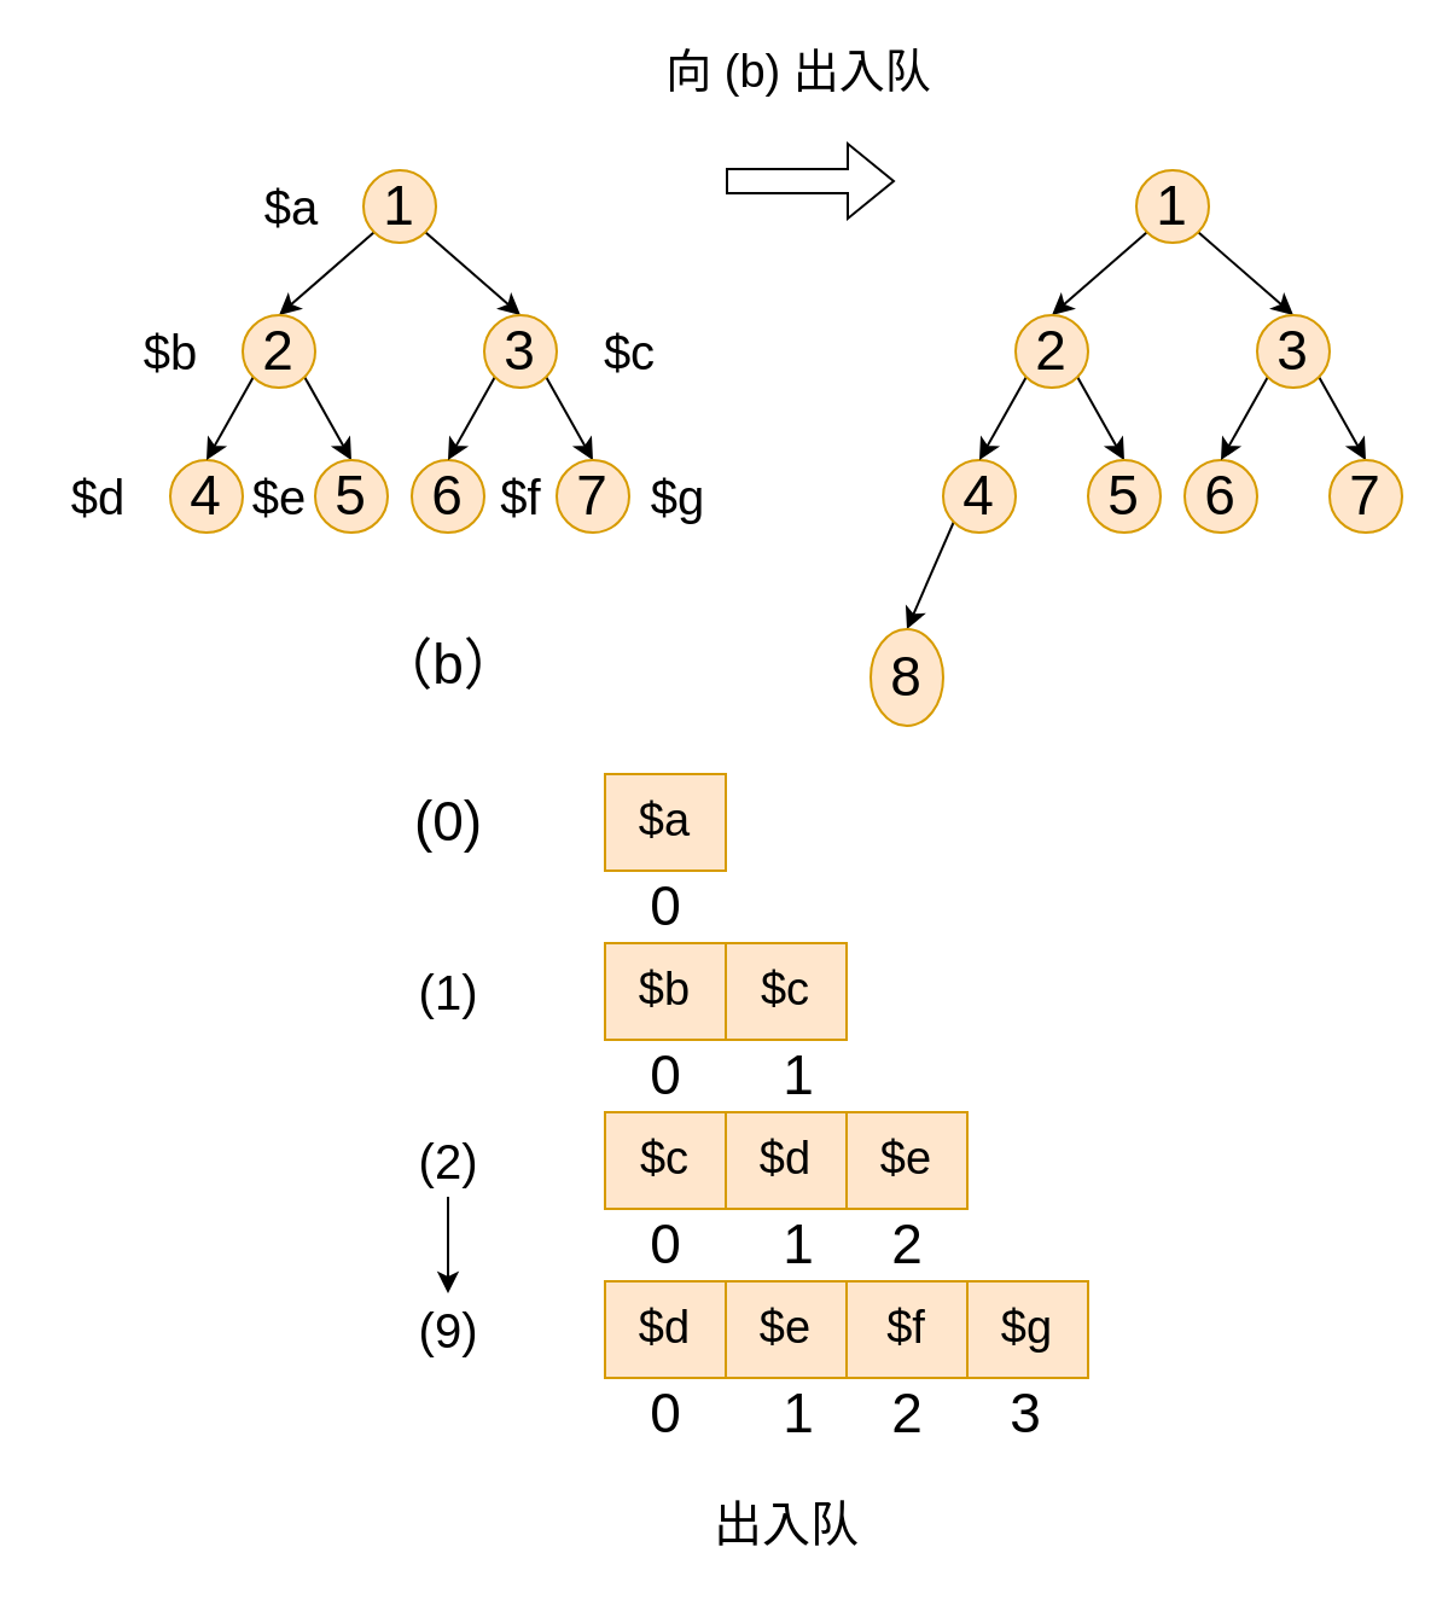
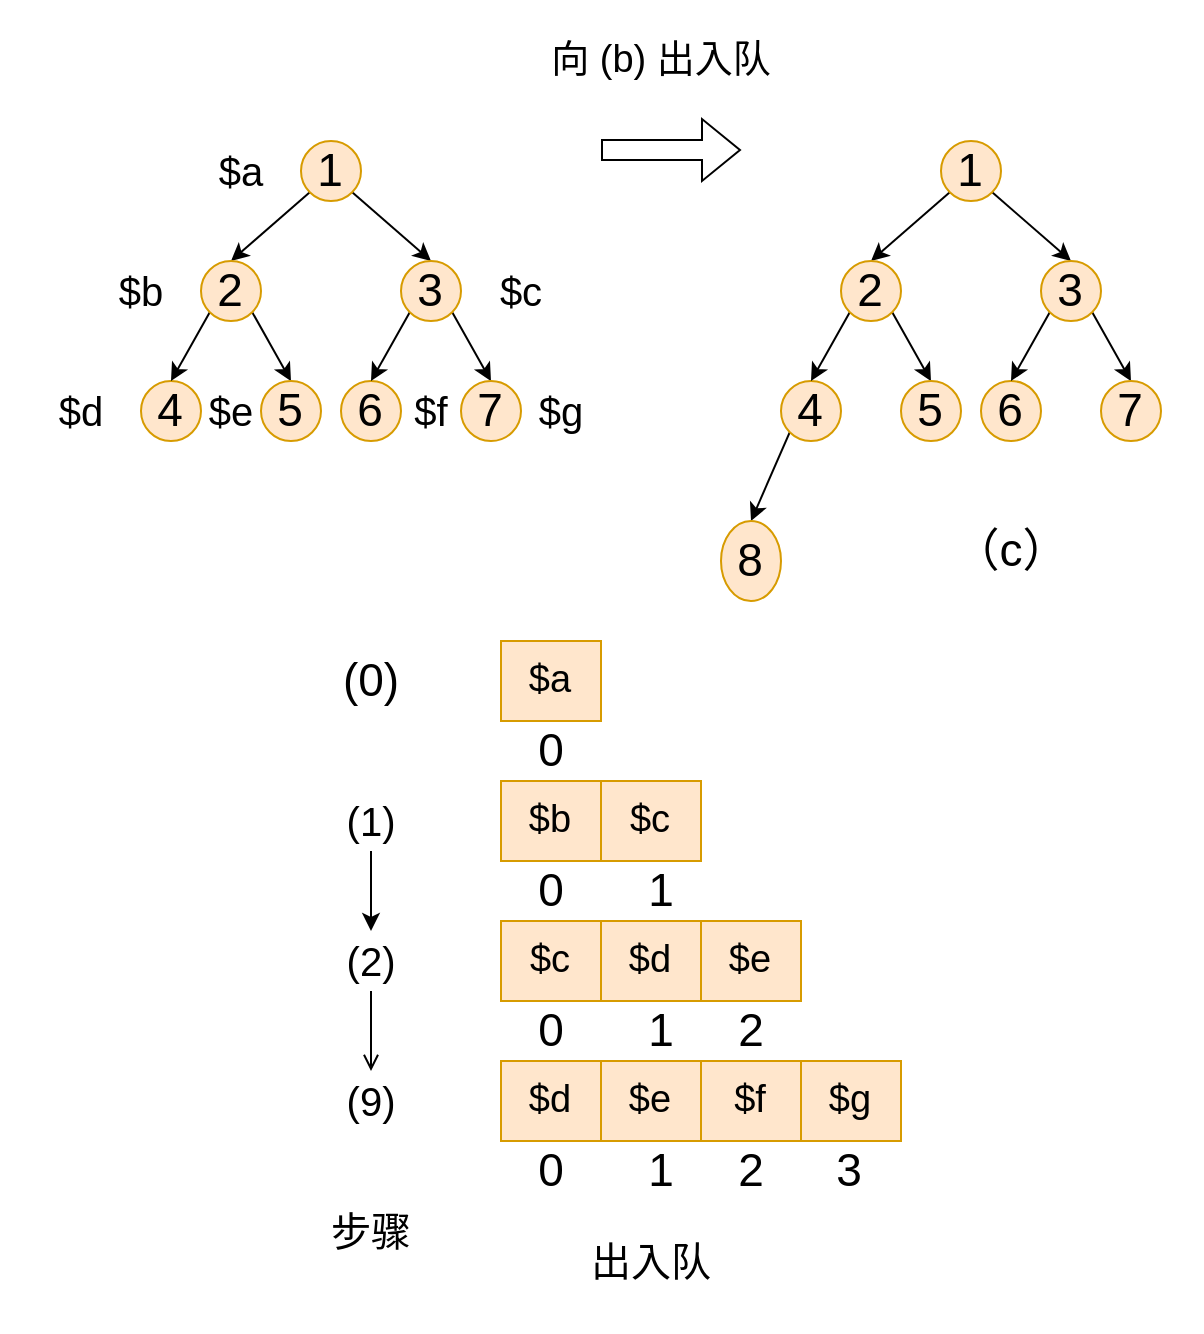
  <mxCell id="0" />
  <mxCell id="1" parent="0" />
  <mxCell id="2" style="rounded=0;orthogonalLoop=1;jettySize=auto;html=1;exitX=0;exitY=1;exitDx=0;exitDy=0;entryX=0.5;entryY=0;entryDx=0;entryDy=0;" edge="1" parent="1" source="4" target="9"><mxGeometry relative="1" as="geometry"><mxPoint x="140" y="140" as="targetPoint" /></mxGeometry></mxCell>
  <mxCell id="3" style="edgeStyle=none;rounded=0;orthogonalLoop=1;jettySize=auto;html=1;exitX=1;exitY=1;exitDx=0;exitDy=0;entryX=0.5;entryY=0;entryDx=0;entryDy=0;" edge="1" parent="1" source="4" target="12"><mxGeometry relative="1" as="geometry" /></mxCell>
  <mxCell id="4" value="1" style="ellipse;whiteSpace=wrap;html=1;aspect=fixed;fontSize=23;fontStyle=0;fillColor=#ffe6cc;strokeColor=#d79b00;" vertex="1" parent="1"><mxGeometry x="150" y="70" width="30" height="30" as="geometry" /></mxCell>
  <mxCell id="5" value="4" style="ellipse;whiteSpace=wrap;html=1;aspect=fixed;fontSize=23;fontStyle=0;fillColor=#ffe6cc;strokeColor=#d79b00;" vertex="1" parent="1"><mxGeometry x="70" y="190" width="30" height="30" as="geometry" /></mxCell>
  <mxCell id="6" value="6" style="ellipse;whiteSpace=wrap;html=1;aspect=fixed;fontSize=23;fontStyle=0;fillColor=#ffe6cc;strokeColor=#d79b00;" vertex="1" parent="1"><mxGeometry x="170" y="190" width="30" height="30" as="geometry" /></mxCell>
  <mxCell id="7" style="edgeStyle=none;rounded=0;orthogonalLoop=1;jettySize=auto;html=1;exitX=0;exitY=1;exitDx=0;exitDy=0;entryX=0.5;entryY=0;entryDx=0;entryDy=0;" edge="1" parent="1" source="9" target="5"><mxGeometry relative="1" as="geometry" /></mxCell>
  <mxCell id="8" style="edgeStyle=none;rounded=0;orthogonalLoop=1;jettySize=auto;html=1;exitX=1;exitY=1;exitDx=0;exitDy=0;entryX=0.5;entryY=0;entryDx=0;entryDy=0;" edge="1" parent="1" source="9" target="13"><mxGeometry relative="1" as="geometry" /></mxCell>
  <mxCell id="9" value="2" style="ellipse;whiteSpace=wrap;html=1;aspect=fixed;fontSize=23;fontStyle=0;fillColor=#ffe6cc;strokeColor=#d79b00;" vertex="1" parent="1"><mxGeometry x="100" y="130" width="30" height="30" as="geometry" /></mxCell>
  <mxCell id="10" style="edgeStyle=none;rounded=0;orthogonalLoop=1;jettySize=auto;html=1;exitX=0;exitY=1;exitDx=0;exitDy=0;entryX=0.5;entryY=0;entryDx=0;entryDy=0;" edge="1" parent="1" source="12" target="6"><mxGeometry relative="1" as="geometry" /></mxCell>
  <mxCell id="11" style="edgeStyle=none;rounded=0;orthogonalLoop=1;jettySize=auto;html=1;exitX=1;exitY=1;exitDx=0;exitDy=0;entryX=0.5;entryY=0;entryDx=0;entryDy=0;fontSize=23;" edge="1" parent="1" source="12" target="14"><mxGeometry relative="1" as="geometry" /></mxCell>
  <mxCell id="12" value="3" style="ellipse;whiteSpace=wrap;html=1;aspect=fixed;fontSize=23;fontStyle=0;fillColor=#ffe6cc;strokeColor=#d79b00;" vertex="1" parent="1"><mxGeometry x="200" y="130" width="30" height="30" as="geometry" /></mxCell>
  <mxCell id="13" value="5" style="ellipse;whiteSpace=wrap;html=1;aspect=fixed;fontSize=23;fontStyle=0;fillColor=#ffe6cc;strokeColor=#d79b00;" vertex="1" parent="1"><mxGeometry x="130" y="190" width="30" height="30" as="geometry" /></mxCell>
  <mxCell id="14" value="7" style="ellipse;whiteSpace=wrap;html=1;aspect=fixed;fontSize=23;fontStyle=0;fillColor=#ffe6cc;strokeColor=#d79b00;" vertex="1" parent="1"><mxGeometry x="230" y="190" width="30" height="30" as="geometry" /></mxCell>
- <mxCell id="15" value="（b）" style="text;html=1;resizable=0;autosize=1;align=center;verticalAlign=middle;points=[];fillColor=none;strokeColor=none;rounded=0;fontSize=23;" vertex="1" parent="1"><mxGeometry x="150" y="260" width="70" height="30" as="geometry" /></mxCell>
  <mxCell id="16" style="rounded=0;orthogonalLoop=1;jettySize=auto;html=1;exitX=0;exitY=1;exitDx=0;exitDy=0;entryX=0.5;entryY=0;entryDx=0;entryDy=0;" edge="1" parent="1" source="18" target="24"><mxGeometry relative="1" as="geometry"><mxPoint x="460" y="140" as="targetPoint" /></mxGeometry></mxCell>
  <mxCell id="17" style="edgeStyle=none;rounded=0;orthogonalLoop=1;jettySize=auto;html=1;exitX=1;exitY=1;exitDx=0;exitDy=0;entryX=0.5;entryY=0;entryDx=0;entryDy=0;" edge="1" parent="1" source="18" target="27"><mxGeometry relative="1" as="geometry" /></mxCell>
  <mxCell id="18" value="1" style="ellipse;whiteSpace=wrap;html=1;aspect=fixed;fontSize=23;fontStyle=0;fillColor=#ffe6cc;strokeColor=#d79b00;" vertex="1" parent="1"><mxGeometry x="470" y="70" width="30" height="30" as="geometry" /></mxCell>
  <mxCell id="19" style="edgeStyle=none;rounded=0;orthogonalLoop=1;jettySize=auto;html=1;exitX=0;exitY=1;exitDx=0;exitDy=0;entryX=0.5;entryY=0;entryDx=0;entryDy=0;fontSize=23;" edge="1" parent="1" source="20" target="30"><mxGeometry relative="1" as="geometry" /></mxCell>
  <mxCell id="20" value="4" style="ellipse;whiteSpace=wrap;html=1;aspect=fixed;fontSize=23;fontStyle=0;fillColor=#ffe6cc;strokeColor=#d79b00;" vertex="1" parent="1"><mxGeometry x="390" y="190" width="30" height="30" as="geometry" /></mxCell>
  <mxCell id="21" value="6" style="ellipse;whiteSpace=wrap;html=1;aspect=fixed;fontSize=23;fontStyle=0;fillColor=#ffe6cc;strokeColor=#d79b00;" vertex="1" parent="1"><mxGeometry x="490" y="190" width="30" height="30" as="geometry" /></mxCell>
  <mxCell id="22" style="edgeStyle=none;rounded=0;orthogonalLoop=1;jettySize=auto;html=1;exitX=0;exitY=1;exitDx=0;exitDy=0;entryX=0.5;entryY=0;entryDx=0;entryDy=0;" edge="1" parent="1" source="24" target="20"><mxGeometry relative="1" as="geometry" /></mxCell>
  <mxCell id="23" style="edgeStyle=none;rounded=0;orthogonalLoop=1;jettySize=auto;html=1;exitX=1;exitY=1;exitDx=0;exitDy=0;entryX=0.5;entryY=0;entryDx=0;entryDy=0;" edge="1" parent="1" source="24" target="28"><mxGeometry relative="1" as="geometry" /></mxCell>
  <mxCell id="24" value="2" style="ellipse;whiteSpace=wrap;html=1;aspect=fixed;fontSize=23;fontStyle=0;fillColor=#ffe6cc;strokeColor=#d79b00;" vertex="1" parent="1"><mxGeometry x="420" y="130" width="30" height="30" as="geometry" /></mxCell>
  <mxCell id="25" style="edgeStyle=none;rounded=0;orthogonalLoop=1;jettySize=auto;html=1;exitX=0;exitY=1;exitDx=0;exitDy=0;entryX=0.5;entryY=0;entryDx=0;entryDy=0;" edge="1" parent="1" source="27" target="21"><mxGeometry relative="1" as="geometry" /></mxCell>
  <mxCell id="26" style="edgeStyle=none;rounded=0;orthogonalLoop=1;jettySize=auto;html=1;exitX=1;exitY=1;exitDx=0;exitDy=0;entryX=0.5;entryY=0;entryDx=0;entryDy=0;fontSize=23;" edge="1" parent="1" source="27" target="29"><mxGeometry relative="1" as="geometry" /></mxCell>
  <mxCell id="27" value="3" style="ellipse;whiteSpace=wrap;html=1;aspect=fixed;fontSize=23;fontStyle=0;fillColor=#ffe6cc;strokeColor=#d79b00;" vertex="1" parent="1"><mxGeometry x="520" y="130" width="30" height="30" as="geometry" /></mxCell>
  <mxCell id="28" value="5" style="ellipse;whiteSpace=wrap;html=1;aspect=fixed;fontSize=23;fontStyle=0;fillColor=#ffe6cc;strokeColor=#d79b00;" vertex="1" parent="1"><mxGeometry x="450" y="190" width="30" height="30" as="geometry" /></mxCell>
  <mxCell id="29" value="7" style="ellipse;whiteSpace=wrap;html=1;aspect=fixed;fontSize=23;fontStyle=0;fillColor=#ffe6cc;strokeColor=#d79b00;" vertex="1" parent="1"><mxGeometry x="550" y="190" width="30" height="30" as="geometry" /></mxCell>
  <mxCell id="30" value="8" style="ellipse;whiteSpace=wrap;html=1;aspect=fixed;fontSize=23;fontStyle=0;fillColor=#ffe6cc;strokeColor=#d79b00;" vertex="1" parent="1"><mxGeometry x="360" y="260" width="30" height="40" as="geometry" /></mxCell>
+ <mxCell id="31" value="（c）" style="text;html=1;resizable=0;autosize=1;align=center;verticalAlign=middle;points=[];fillColor=none;strokeColor=none;rounded=0;fontSize=23;" vertex="1" parent="1"><mxGeometry x="470" y="260" width="70" height="30" as="geometry" /></mxCell>
  <mxCell id="32" value="" style="shape=flexArrow;endArrow=classic;html=1;rounded=0;" edge="1" parent="1"><mxGeometry width="50" height="50" relative="1" as="geometry"><mxPoint x="300" y="74.5" as="sourcePoint" /><mxPoint x="370" y="74.5" as="targetPoint" /></mxGeometry></mxCell>
  <mxCell id="33" value="&lt;font style=&quot;font-size: 19px&quot;&gt;向 (b) 出入队&lt;/font&gt;" style="text;html=1;align=center;verticalAlign=middle;resizable=0;points=[];autosize=1;strokeColor=none;fillColor=none;" vertex="1" parent="1"><mxGeometry x="250" y="20" width="160" height="20" as="geometry" /></mxCell>
  <mxCell id="34" value="&lt;font style=&quot;font-size: 20px&quot;&gt;$a&lt;/font&gt;" style="text;html=1;align=center;verticalAlign=middle;resizable=0;points=[];autosize=1;strokeColor=none;fillColor=none;" vertex="1" parent="1"><mxGeometry x="100" y="75" width="40" height="20" as="geometry" /></mxCell>
  <mxCell id="35" value="&lt;font style=&quot;font-size: 20px&quot;&gt;$b&lt;/font&gt;" style="text;html=1;align=center;verticalAlign=middle;resizable=0;points=[];autosize=1;strokeColor=none;fillColor=none;" vertex="1" parent="1"><mxGeometry x="50" y="135" width="40" height="20" as="geometry" /></mxCell>
  <mxCell id="36" value="&lt;font style=&quot;font-size: 20px&quot;&gt;$c&lt;/font&gt;" style="text;html=1;align=center;verticalAlign=middle;resizable=0;points=[];autosize=1;strokeColor=none;fillColor=none;" vertex="1" parent="1"><mxGeometry x="240" y="135" width="40" height="20" as="geometry" /></mxCell>
  <mxCell id="37" value="&lt;font style=&quot;font-size: 20px&quot;&gt;$d&lt;/font&gt;" style="text;html=1;align=center;verticalAlign=middle;resizable=0;points=[];autosize=1;strokeColor=none;fillColor=none;" vertex="1" parent="1"><mxGeometry x="20" y="195" width="40" height="20" as="geometry" /></mxCell>
  <mxCell id="38" value="&lt;font style=&quot;font-size: 20px&quot;&gt;$e&lt;/font&gt;" style="text;html=1;align=center;verticalAlign=middle;resizable=0;points=[];autosize=1;strokeColor=none;fillColor=none;" vertex="1" parent="1"><mxGeometry x="95" y="195" width="40" height="20" as="geometry" /></mxCell>
  <mxCell id="39" value="&lt;font style=&quot;font-size: 20px&quot;&gt;$f&lt;/font&gt;" style="text;html=1;align=center;verticalAlign=middle;resizable=0;points=[];autosize=1;strokeColor=none;fillColor=none;" vertex="1" parent="1"><mxGeometry x="200" y="195" width="30" height="20" as="geometry" /></mxCell>
  <mxCell id="40" value="&lt;font style=&quot;font-size: 20px&quot;&gt;$g&lt;/font&gt;" style="text;html=1;align=center;verticalAlign=middle;resizable=0;points=[];autosize=1;strokeColor=none;fillColor=none;" vertex="1" parent="1"><mxGeometry x="260" y="195" width="40" height="20" as="geometry" /></mxCell>
  <mxCell id="41" value="$a" style="rounded=0;whiteSpace=wrap;html=1;fontSize=19;fontStyle=0;fillColor=#ffe6cc;strokeColor=#d79b00;" vertex="1" parent="1"><mxGeometry x="250" y="320" width="50" height="40" as="geometry" /></mxCell>
  <mxCell id="42" value="0" style="text;html=1;resizable=0;autosize=1;align=center;verticalAlign=middle;points=[];fillColor=none;strokeColor=none;rounded=0;fontSize=23;" vertex="1" parent="1"><mxGeometry x="260" y="360" width="30" height="30" as="geometry" /></mxCell>
  <mxCell id="43" value="$b" style="rounded=0;whiteSpace=wrap;html=1;fontSize=19;fontStyle=0;fillColor=#ffe6cc;strokeColor=#d79b00;" vertex="1" parent="1"><mxGeometry x="250" y="390" width="50" height="40" as="geometry" /></mxCell>
  <mxCell id="44" value="$c" style="rounded=0;whiteSpace=wrap;html=1;fontSize=19;fontStyle=0;fillColor=#ffe6cc;strokeColor=#d79b00;" vertex="1" parent="1"><mxGeometry x="300" y="390" width="50" height="40" as="geometry" /></mxCell>
  <mxCell id="45" value="1" style="text;html=1;resizable=0;autosize=1;align=center;verticalAlign=middle;points=[];fillColor=none;strokeColor=none;rounded=0;fontSize=23;" vertex="1" parent="1"><mxGeometry x="315" y="430" width="30" height="30" as="geometry" /></mxCell>
  <mxCell id="46" value="0" style="text;html=1;resizable=0;autosize=1;align=center;verticalAlign=middle;points=[];fillColor=none;strokeColor=none;rounded=0;fontSize=23;" vertex="1" parent="1"><mxGeometry x="260" y="430" width="30" height="30" as="geometry" /></mxCell>
  <mxCell id="47" value="$c" style="rounded=0;whiteSpace=wrap;html=1;fontSize=19;fontStyle=0;fillColor=#ffe6cc;strokeColor=#d79b00;" vertex="1" parent="1"><mxGeometry x="250" y="460" width="50" height="40" as="geometry" /></mxCell>
  <mxCell id="48" value="$d" style="rounded=0;whiteSpace=wrap;html=1;fontSize=19;fontStyle=0;fillColor=#ffe6cc;strokeColor=#d79b00;" vertex="1" parent="1"><mxGeometry x="300" y="460" width="50" height="40" as="geometry" /></mxCell>
  <mxCell id="49" value="1" style="text;html=1;resizable=0;autosize=1;align=center;verticalAlign=middle;points=[];fillColor=none;strokeColor=none;rounded=0;fontSize=23;" vertex="1" parent="1"><mxGeometry x="315" y="500" width="30" height="30" as="geometry" /></mxCell>
  <mxCell id="50" value="0" style="text;html=1;resizable=0;autosize=1;align=center;verticalAlign=middle;points=[];fillColor=none;strokeColor=none;rounded=0;fontSize=23;" vertex="1" parent="1"><mxGeometry x="260" y="500" width="30" height="30" as="geometry" /></mxCell>
  <mxCell id="51" value="$e" style="rounded=0;whiteSpace=wrap;html=1;fontSize=19;fontStyle=0;fillColor=#ffe6cc;strokeColor=#d79b00;" vertex="1" parent="1"><mxGeometry x="350" y="460" width="50" height="40" as="geometry" /></mxCell>
  <mxCell id="52" value="2" style="text;html=1;resizable=0;autosize=1;align=center;verticalAlign=middle;points=[];fillColor=none;strokeColor=none;rounded=0;fontSize=23;" vertex="1" parent="1"><mxGeometry x="360" y="500" width="30" height="30" as="geometry" /></mxCell>
  <mxCell id="53" value="$d" style="rounded=0;whiteSpace=wrap;html=1;fontSize=19;fontStyle=0;fillColor=#ffe6cc;strokeColor=#d79b00;" vertex="1" parent="1"><mxGeometry x="250" y="530" width="50" height="40" as="geometry" /></mxCell>
  <mxCell id="54" value="1" style="text;html=1;resizable=0;autosize=1;align=center;verticalAlign=middle;points=[];fillColor=none;strokeColor=none;rounded=0;fontSize=23;" vertex="1" parent="1"><mxGeometry x="315" y="570" width="30" height="30" as="geometry" /></mxCell>
  <mxCell id="55" value="0" style="text;html=1;resizable=0;autosize=1;align=center;verticalAlign=middle;points=[];fillColor=none;strokeColor=none;rounded=0;fontSize=23;" vertex="1" parent="1"><mxGeometry x="260" y="570" width="30" height="30" as="geometry" /></mxCell>
  <mxCell id="56" value="$e" style="rounded=0;whiteSpace=wrap;html=1;fontSize=19;fontStyle=0;fillColor=#ffe6cc;strokeColor=#d79b00;" vertex="1" parent="1"><mxGeometry x="300" y="530" width="50" height="40" as="geometry" /></mxCell>
  <mxCell id="57" value="2" style="text;html=1;resizable=0;autosize=1;align=center;verticalAlign=middle;points=[];fillColor=none;strokeColor=none;rounded=0;fontSize=23;" vertex="1" parent="1"><mxGeometry x="360" y="570" width="30" height="30" as="geometry" /></mxCell>
  <mxCell id="58" value="$f" style="rounded=0;whiteSpace=wrap;html=1;fontSize=19;fontStyle=0;fillColor=#ffe6cc;strokeColor=#d79b00;" vertex="1" parent="1"><mxGeometry x="350" y="530" width="50" height="40" as="geometry" /></mxCell>
  <mxCell id="59" value="$g" style="rounded=0;whiteSpace=wrap;html=1;fontSize=19;fontStyle=0;fillColor=#ffe6cc;strokeColor=#d79b00;" vertex="1" parent="1"><mxGeometry x="400" y="530" width="50" height="40" as="geometry" /></mxCell>
  <mxCell id="60" value="3" style="text;html=1;resizable=0;autosize=1;align=center;verticalAlign=middle;points=[];fillColor=none;strokeColor=none;rounded=0;fontSize=23;" vertex="1" parent="1"><mxGeometry x="409" y="570" width="30" height="30" as="geometry" /></mxCell>
  <mxCell id="61" value="(0)" style="text;html=1;resizable=0;autosize=1;align=center;verticalAlign=middle;points=[];fillColor=none;strokeColor=none;rounded=0;fontSize=23;" vertex="1" parent="1"><mxGeometry x="165" y="325" width="40" height="30" as="geometry" /></mxCell>
+ <mxCell id="62" value="" style="edgeStyle=orthogonalEdgeStyle;rounded=0;orthogonalLoop=1;jettySize=auto;html=1;fontSize=20;" edge="1" parent="1" source="63" target="65"><mxGeometry relative="1" as="geometry" /></mxCell>
  <mxCell id="63" value="(1)" style="text;html=1;resizable=0;autosize=1;align=center;verticalAlign=middle;points=[];fillColor=none;strokeColor=none;rounded=0;fontSize=20;" vertex="1" parent="1"><mxGeometry x="165" y="395" width="40" height="30" as="geometry" /></mxCell>
- <mxCell id="64" value="" style="edgeStyle=orthogonalEdgeStyle;rounded=0;orthogonalLoop=1;jettySize=auto;html=1;fontSize=20;" edge="1" parent="1" source="65" target="66"><mxGeometry relative="1" as="geometry" /></mxCell>
+ <mxCell id="64" value="" style="edgeStyle=orthogonalEdgeStyle;rounded=0;orthogonalLoop=1;jettySize=auto;html=1;fontSize=20;endArrow=open;" edge="1" parent="1" source="65" target="66"><mxGeometry relative="1" as="geometry" /></mxCell>
  <mxCell id="65" value="(2)" style="text;html=1;resizable=0;autosize=1;align=center;verticalAlign=middle;points=[];fillColor=none;strokeColor=none;rounded=0;fontSize=20;" vertex="1" parent="1"><mxGeometry x="165" y="465" width="40" height="30" as="geometry" /></mxCell>
  <mxCell id="66" value="(9)" style="text;html=1;resizable=0;autosize=1;align=center;verticalAlign=middle;points=[];fillColor=none;strokeColor=none;rounded=0;fontSize=20;" vertex="1" parent="1"><mxGeometry x="165" y="535" width="40" height="30" as="geometry" /></mxCell>
+ <mxCell id="67" value="步骤" style="text;html=1;resizable=0;autosize=1;align=center;verticalAlign=middle;points=[];fillColor=none;strokeColor=none;rounded=0;fontSize=20;" vertex="1" parent="1"><mxGeometry x="155" y="600" width="60" height="30" as="geometry" /></mxCell>
  <mxCell id="68" value="出入队" style="text;html=1;resizable=0;autosize=1;align=center;verticalAlign=middle;points=[];fillColor=none;strokeColor=none;rounded=0;fontSize=20;" vertex="1" parent="1"><mxGeometry x="285" y="615" width="80" height="30" as="geometry" /></mxCell>
